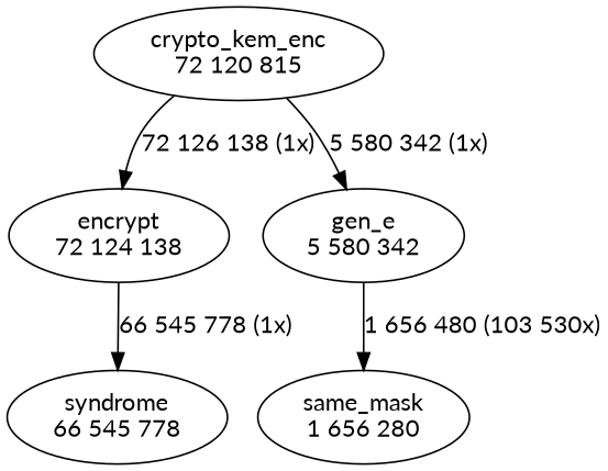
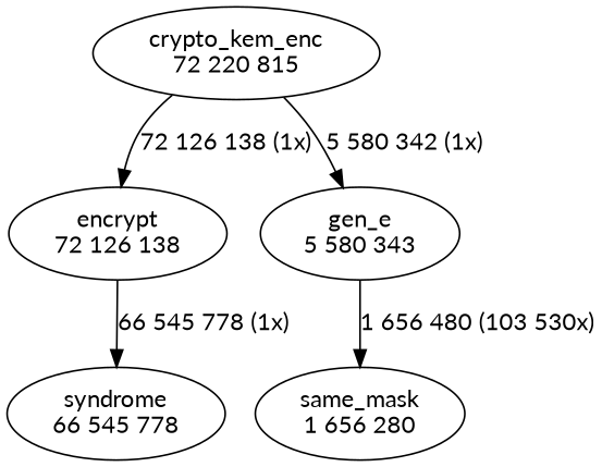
  digraph {
    fontname=Lato
    node [fontname=Lato]
    edge [fontname=Lato weight=2]
    n1 [label="same_mask\n1 656 280"]
-   n2 [label="encrypt\n72 124 138"]
+   n2 [label="encrypt\n72 126 138"]
    n3 [label="syndrome\n66 545 778"]
-   n4 [label="gen_e\n5 580 342"]
-   n5 [label="crypto_kem_enc\n72 120 815"]
+   n4 [label="gen_e\n5 580 343"]
+   n5 [label="crypto_kem_enc\n72 220 815"]
    n2 -> n3 [label="66 545 778 (1x)"]
    n4 -> n1 [label="1 656 480 (103 530x)"]
    n5 -> n2 [label="72 126 138 (1x)"]
    n5 -> n4 [label="5 580 342 (1x)"]
  }
